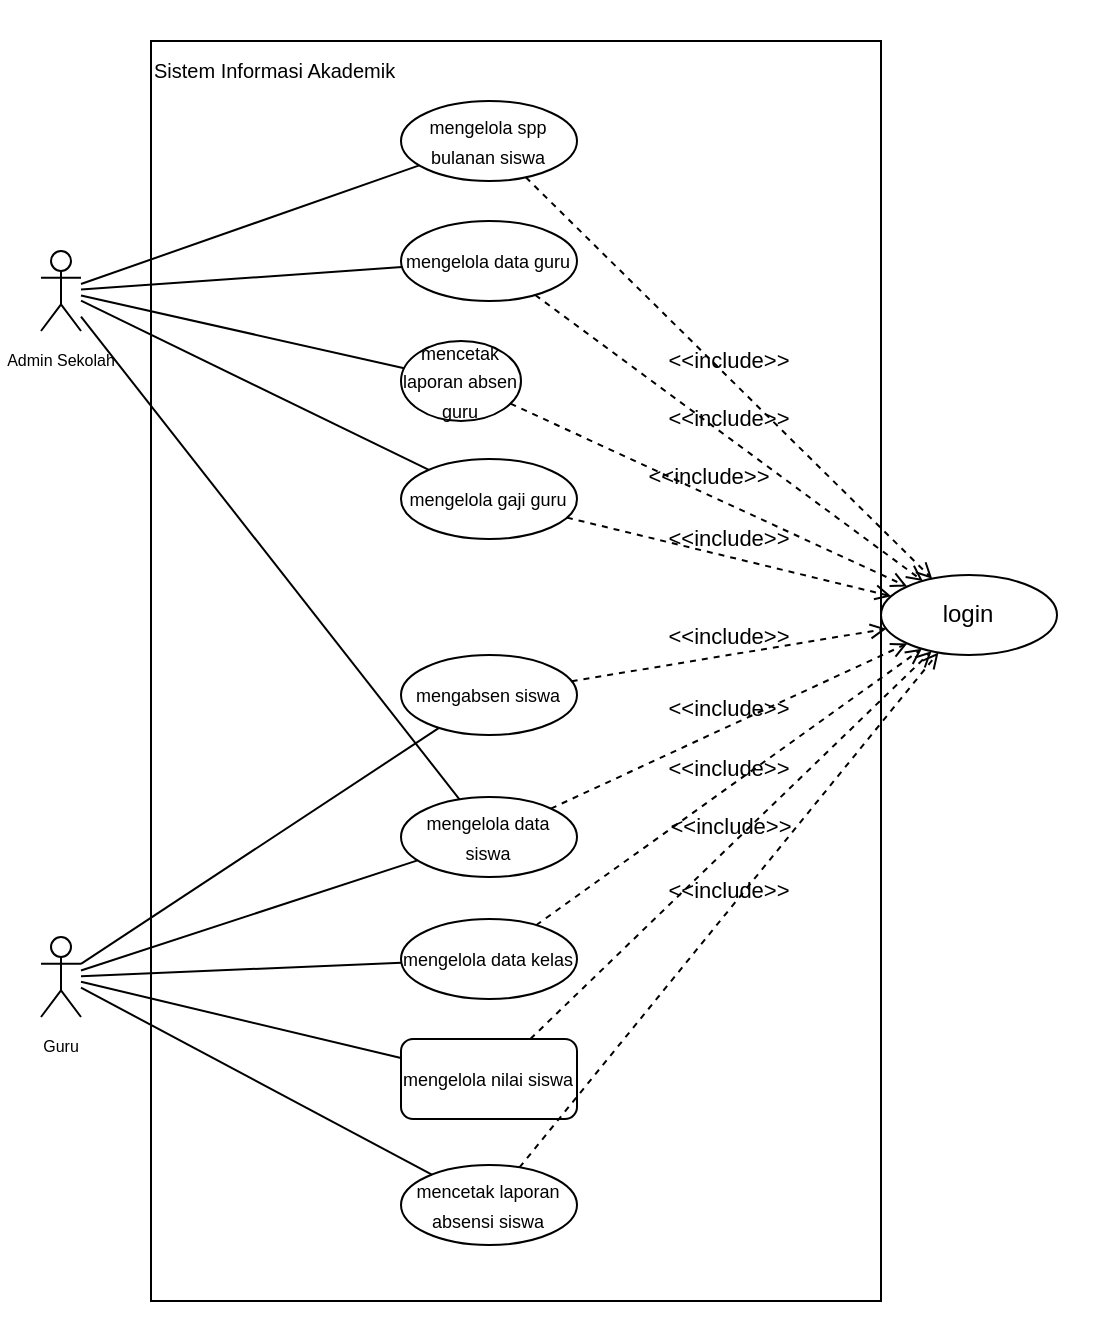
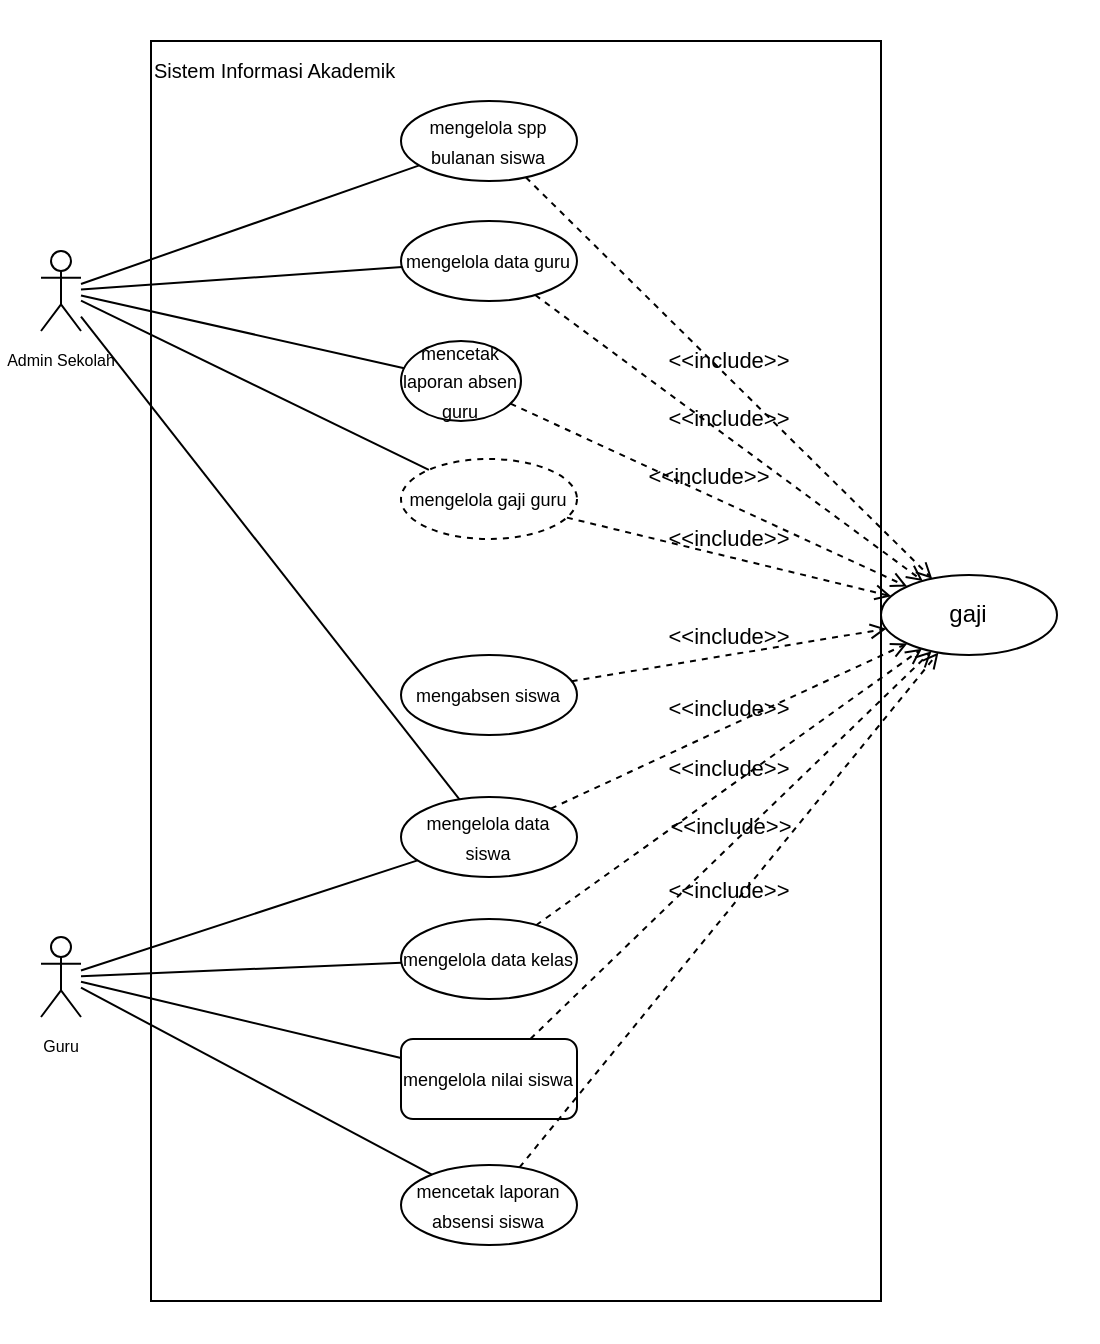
  <mxCell id="0" />
  <mxCell id="1" parent="0" />
  <mxCell id="2" value="" style="rounded=0;whiteSpace=wrap;html=1;" vertex="1" parent="1"><mxGeometry x="75" y="20" width="365" height="630" as="geometry" /></mxCell>
  <mxCell id="3" value="Sistem Informasi Akademik" style="text;html=1;align=left;verticalAlign=middle;whiteSpace=wrap;rounded=0;fontSize=10;" vertex="1" parent="1"><mxGeometry x="75" y="20" width="125" height="30" as="geometry" /></mxCell>
  <mxCell id="4" value="&lt;font style=&quot;font-size: 8px;&quot;&gt;Guru&lt;/font&gt;" style="shape=umlActor;verticalLabelPosition=bottom;verticalAlign=top;html=1;outlineConnect=0;" vertex="1" parent="1"><mxGeometry x="20" y="468" width="20" height="40" as="geometry" /></mxCell>
  <mxCell id="5" value="&lt;font style=&quot;font-size: 8px;&quot;&gt;Admin Sekolah&lt;/font&gt;" style="shape=umlActor;verticalLabelPosition=bottom;verticalAlign=top;html=1;outlineConnect=0;" vertex="1" parent="1"><mxGeometry x="20" y="125" width="20" height="40" as="geometry" /></mxCell>
  <mxCell id="6" value="&lt;font style=&quot;font-size: 9px;&quot;&gt;mengelola spp bulanan siswa&lt;/font&gt;" style="ellipse;whiteSpace=wrap;html=1;" vertex="1" parent="1"><mxGeometry x="200" y="50" width="88" height="40" as="geometry" /></mxCell>
  <mxCell id="7" value="&lt;font style=&quot;font-size: 9px;&quot;&gt;mengelola data guru&lt;/font&gt;" style="ellipse;whiteSpace=wrap;html=1;" vertex="1" parent="1"><mxGeometry x="200" y="110" width="88" height="40" as="geometry" /></mxCell>
  <mxCell id="8" value="&lt;font style=&quot;font-size: 9px;&quot;&gt;mengabsen siswa&lt;/font&gt;" style="ellipse;whiteSpace=wrap;html=1;" vertex="1" parent="1"><mxGeometry x="200" y="327" width="88" height="40" as="geometry" /></mxCell>
  <mxCell id="9" value="&lt;font style=&quot;font-size: 9px;&quot;&gt;mengelola data siswa&lt;/font&gt;" style="ellipse;whiteSpace=wrap;html=1;" vertex="1" parent="1"><mxGeometry x="200" y="398" width="88" height="40" as="geometry" /></mxCell>
  <mxCell id="10" value="&lt;font style=&quot;font-size: 9px;&quot;&gt;mengelola data kelas&lt;/font&gt;" style="ellipse;whiteSpace=wrap;html=1;" vertex="1" parent="1"><mxGeometry x="200" y="459" width="88" height="40" as="geometry" /></mxCell>
  <mxCell id="11" value="&lt;font style=&quot;font-size: 9px;&quot;&gt;mengelola nilai&amp;nbsp;siswa&lt;/font&gt;" style="whiteSpace=wrap;html=1;rounded=1;" vertex="1" parent="1"><mxGeometry x="200" y="519" width="88" height="40" as="geometry" /></mxCell>
  <mxCell id="12" value="&lt;font style=&quot;font-size: 9px;&quot;&gt;mencetak laporan absen guru&lt;/font&gt;" style="ellipse;whiteSpace=wrap;html=1;" vertex="1" parent="1"><mxGeometry x="200" y="170" width="60" height="40" as="geometry" /></mxCell>
- <mxCell id="13" value="login" style="ellipse;whiteSpace=wrap;html=1;" vertex="1" parent="1"><mxGeometry x="440" y="287" width="88" height="40" as="geometry" /></mxCell>
+ <mxCell id="13" value="gaji" style="ellipse;whiteSpace=wrap;html=1;" vertex="1" parent="1"><mxGeometry x="440" y="287" width="88" height="40" as="geometry" /></mxCell>
  <mxCell id="14" value="&lt;font style=&quot;font-size: 9px;&quot;&gt;mencetak laporan absensi siswa&lt;/font&gt;" style="ellipse;whiteSpace=wrap;html=1;" vertex="1" parent="1"><mxGeometry x="200" y="582" width="88" height="40" as="geometry" /></mxCell>
- <mxCell id="15" value="&lt;font style=&quot;font-size: 9px;&quot;&gt;mengelola gaji guru&lt;/font&gt;" style="ellipse;whiteSpace=wrap;html=1;" vertex="1" parent="1"><mxGeometry x="200" y="229" width="88" height="40" as="geometry" /></mxCell>
+ <mxCell id="15" value="&lt;font style=&quot;font-size: 9px;&quot;&gt;mengelola gaji guru&lt;/font&gt;" style="ellipse;whiteSpace=wrap;html=1;dashed=1;" vertex="1" parent="1"><mxGeometry x="200" y="229" width="88" height="40" as="geometry" /></mxCell>
  <mxCell id="16" value="" style="endArrow=none;html=1;rounded=0;" edge="1" parent="1" source="5" target="6"><mxGeometry width="50" height="50" relative="1" as="geometry"><mxPoint x="200" y="180" as="sourcePoint" /><mxPoint x="250" y="130" as="targetPoint" /></mxGeometry></mxCell>
  <mxCell id="17" value="" style="endArrow=none;html=1;rounded=0;" edge="1" parent="1" source="5" target="7"><mxGeometry width="50" height="50" relative="1" as="geometry"><mxPoint x="50" y="151" as="sourcePoint" /><mxPoint x="219" y="92" as="targetPoint" /></mxGeometry></mxCell>
  <mxCell id="18" value="" style="endArrow=none;html=1;rounded=0;" edge="1" parent="1" source="5" target="12"><mxGeometry width="50" height="50" relative="1" as="geometry"><mxPoint x="50" y="154" as="sourcePoint" /><mxPoint x="211" y="143" as="targetPoint" /></mxGeometry></mxCell>
  <mxCell id="19" value="" style="endArrow=none;html=1;rounded=0;" edge="1" parent="1" source="5" target="15"><mxGeometry width="50" height="50" relative="1" as="geometry"><mxPoint x="60" y="164" as="sourcePoint" /><mxPoint x="213" y="192" as="targetPoint" /></mxGeometry></mxCell>
  <mxCell id="20" value="" style="endArrow=none;html=1;rounded=0;" edge="1" parent="1" source="5" target="9"><mxGeometry width="50" height="50" relative="1" as="geometry"><mxPoint x="200" y="350" as="sourcePoint" /><mxPoint x="250" y="300" as="targetPoint" /></mxGeometry></mxCell>
- <mxCell id="21" value="" style="endArrow=none;html=1;rounded=0;" edge="1" parent="1" source="4" target="8"><mxGeometry width="50" height="50" relative="1" as="geometry"><mxPoint x="200" y="350" as="sourcePoint" /><mxPoint x="250" y="300" as="targetPoint" /></mxGeometry></mxCell>
  <mxCell id="22" value="" style="endArrow=none;html=1;rounded=0;" edge="1" parent="1" source="4" target="9"><mxGeometry width="50" height="50" relative="1" as="geometry"><mxPoint x="50" y="491" as="sourcePoint" /><mxPoint x="229" y="373" as="targetPoint" /></mxGeometry></mxCell>
  <mxCell id="23" value="" style="endArrow=none;html=1;rounded=0;" edge="1" parent="1" source="4" target="10"><mxGeometry width="50" height="50" relative="1" as="geometry"><mxPoint x="50" y="495" as="sourcePoint" /><mxPoint x="218" y="440" as="targetPoint" /></mxGeometry></mxCell>
  <mxCell id="24" value="" style="endArrow=none;html=1;rounded=0;" edge="1" parent="1" source="4" target="11"><mxGeometry width="50" height="50" relative="1" as="geometry"><mxPoint x="50" y="498" as="sourcePoint" /><mxPoint x="210" y="491" as="targetPoint" /></mxGeometry></mxCell>
  <mxCell id="25" value="" style="endArrow=none;html=1;rounded=0;" edge="1" parent="1" source="4" target="14"><mxGeometry width="50" height="50" relative="1" as="geometry"><mxPoint x="50" y="500" as="sourcePoint" /><mxPoint x="215" y="540" as="targetPoint" /></mxGeometry></mxCell>
  <mxCell id="26" value="&amp;lt;&amp;lt;include&amp;gt;&amp;gt;" style="html=1;verticalAlign=bottom;labelBackgroundColor=none;endArrow=open;endFill=0;dashed=1;rounded=0;" edge="1" parent="1" source="6" target="13"><mxGeometry width="160" relative="1" as="geometry"><mxPoint x="140" y="220" as="sourcePoint" /><mxPoint x="300" y="220" as="targetPoint" /></mxGeometry></mxCell>
  <mxCell id="27" value="&amp;lt;&amp;lt;include&amp;gt;&amp;gt;" style="html=1;verticalAlign=bottom;labelBackgroundColor=none;endArrow=open;endFill=0;dashed=1;rounded=0;" edge="1" parent="1" source="7" target="13"><mxGeometry width="160" relative="1" as="geometry"><mxPoint x="272" y="98" as="sourcePoint" /><mxPoint x="476" y="299" as="targetPoint" /></mxGeometry></mxCell>
  <mxCell id="28" value="&amp;lt;&amp;lt;include&amp;gt;&amp;gt;" style="html=1;verticalAlign=bottom;labelBackgroundColor=none;endArrow=open;endFill=0;dashed=1;rounded=0;" edge="1" parent="1" source="12" target="13"><mxGeometry width="160" relative="1" as="geometry"><mxPoint x="277" y="157" as="sourcePoint" /><mxPoint x="471" y="300" as="targetPoint" /></mxGeometry></mxCell>
  <mxCell id="29" value="&amp;lt;&amp;lt;include&amp;gt;&amp;gt;" style="html=1;verticalAlign=bottom;labelBackgroundColor=none;endArrow=open;endFill=0;dashed=1;rounded=0;" edge="1" parent="1" source="15" target="13"><mxGeometry width="160" relative="1" as="geometry"><mxPoint x="284" y="215" as="sourcePoint" /><mxPoint x="464" y="302" as="targetPoint" /></mxGeometry></mxCell>
  <mxCell id="30" value="&amp;lt;&amp;lt;include&amp;gt;&amp;gt;" style="html=1;verticalAlign=bottom;labelBackgroundColor=none;endArrow=open;endFill=0;dashed=1;rounded=0;" edge="1" parent="1" source="8" target="13"><mxGeometry width="160" relative="1" as="geometry"><mxPoint x="293" y="268" as="sourcePoint" /><mxPoint x="455" y="308" as="targetPoint" /></mxGeometry></mxCell>
  <mxCell id="31" value="&amp;lt;&amp;lt;include&amp;gt;&amp;gt;" style="html=1;verticalAlign=bottom;labelBackgroundColor=none;endArrow=open;endFill=0;dashed=1;rounded=0;" edge="1" parent="1" source="9" target="13"><mxGeometry width="160" relative="1" as="geometry"><mxPoint x="295" y="350" as="sourcePoint" /><mxPoint x="453" y="324" as="targetPoint" /></mxGeometry></mxCell>
  <mxCell id="32" value="&amp;lt;&amp;lt;include&amp;gt;&amp;gt;" style="html=1;verticalAlign=bottom;labelBackgroundColor=none;endArrow=open;endFill=0;dashed=1;rounded=0;" edge="1" parent="1" source="10" target="13"><mxGeometry width="160" relative="1" as="geometry"><mxPoint x="285" y="414" as="sourcePoint" /><mxPoint x="463" y="331" as="targetPoint" /></mxGeometry></mxCell>
  <mxCell id="33" value="&amp;lt;&amp;lt;include&amp;gt;&amp;gt;" style="html=1;verticalAlign=bottom;labelBackgroundColor=none;endArrow=open;endFill=0;dashed=1;rounded=0;" edge="1" parent="1" source="11" target="13"><mxGeometry width="160" relative="1" as="geometry"><mxPoint x="278" y="472" as="sourcePoint" /><mxPoint x="470" y="334" as="targetPoint" /></mxGeometry></mxCell>
  <mxCell id="34" value="&amp;lt;&amp;lt;include&amp;gt;&amp;gt;" style="html=1;verticalAlign=bottom;labelBackgroundColor=none;endArrow=open;endFill=0;dashed=1;rounded=0;" edge="1" parent="1" source="14" target="13"><mxGeometry width="160" relative="1" as="geometry"><mxPoint x="273" y="531" as="sourcePoint" /><mxPoint x="475" y="335" as="targetPoint" /></mxGeometry></mxCell>
